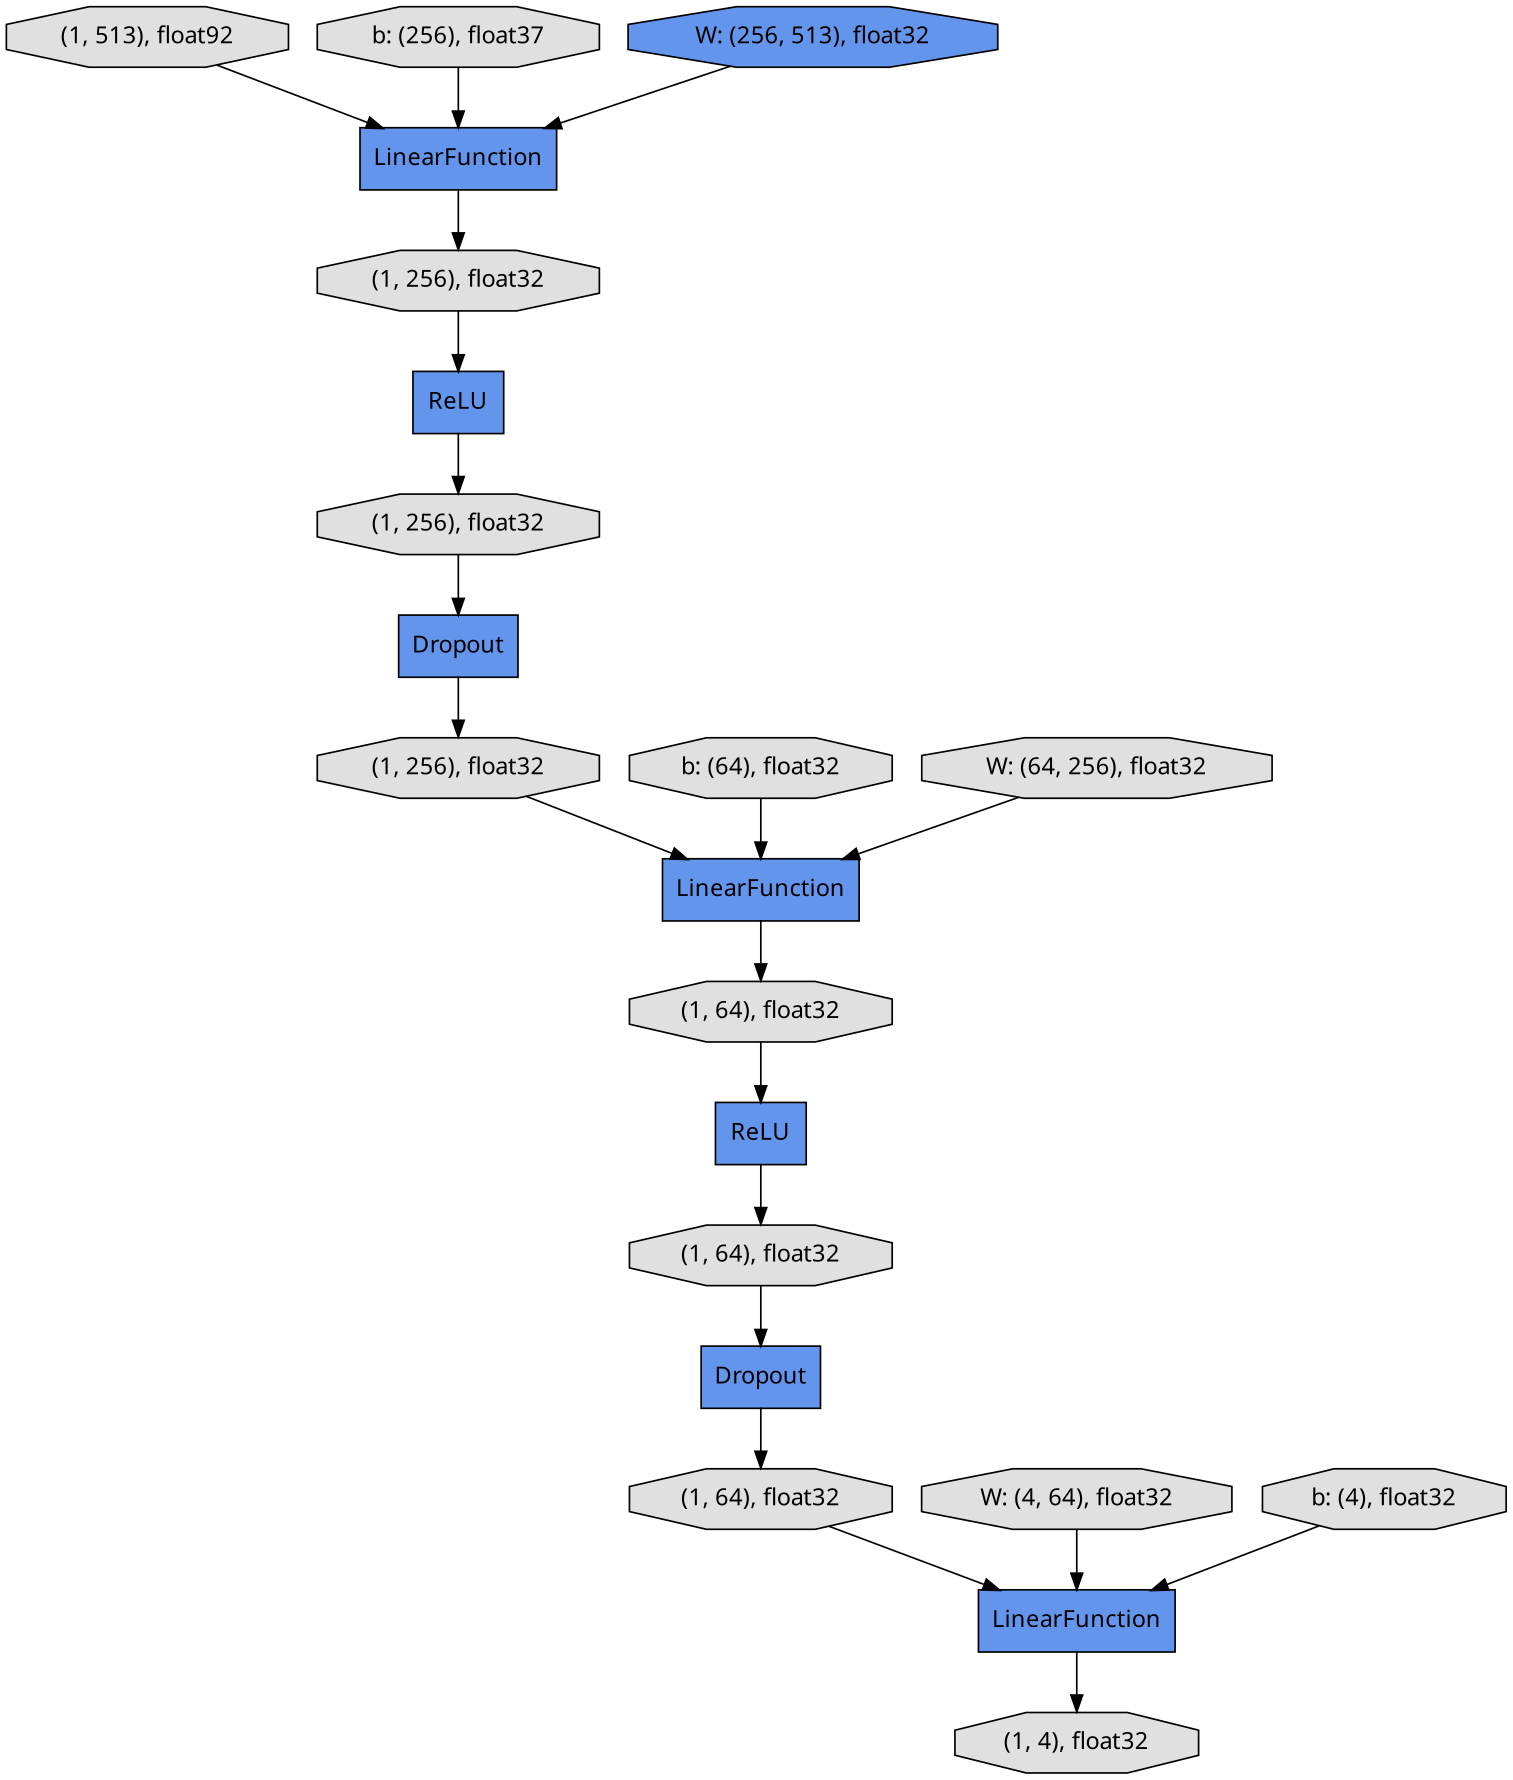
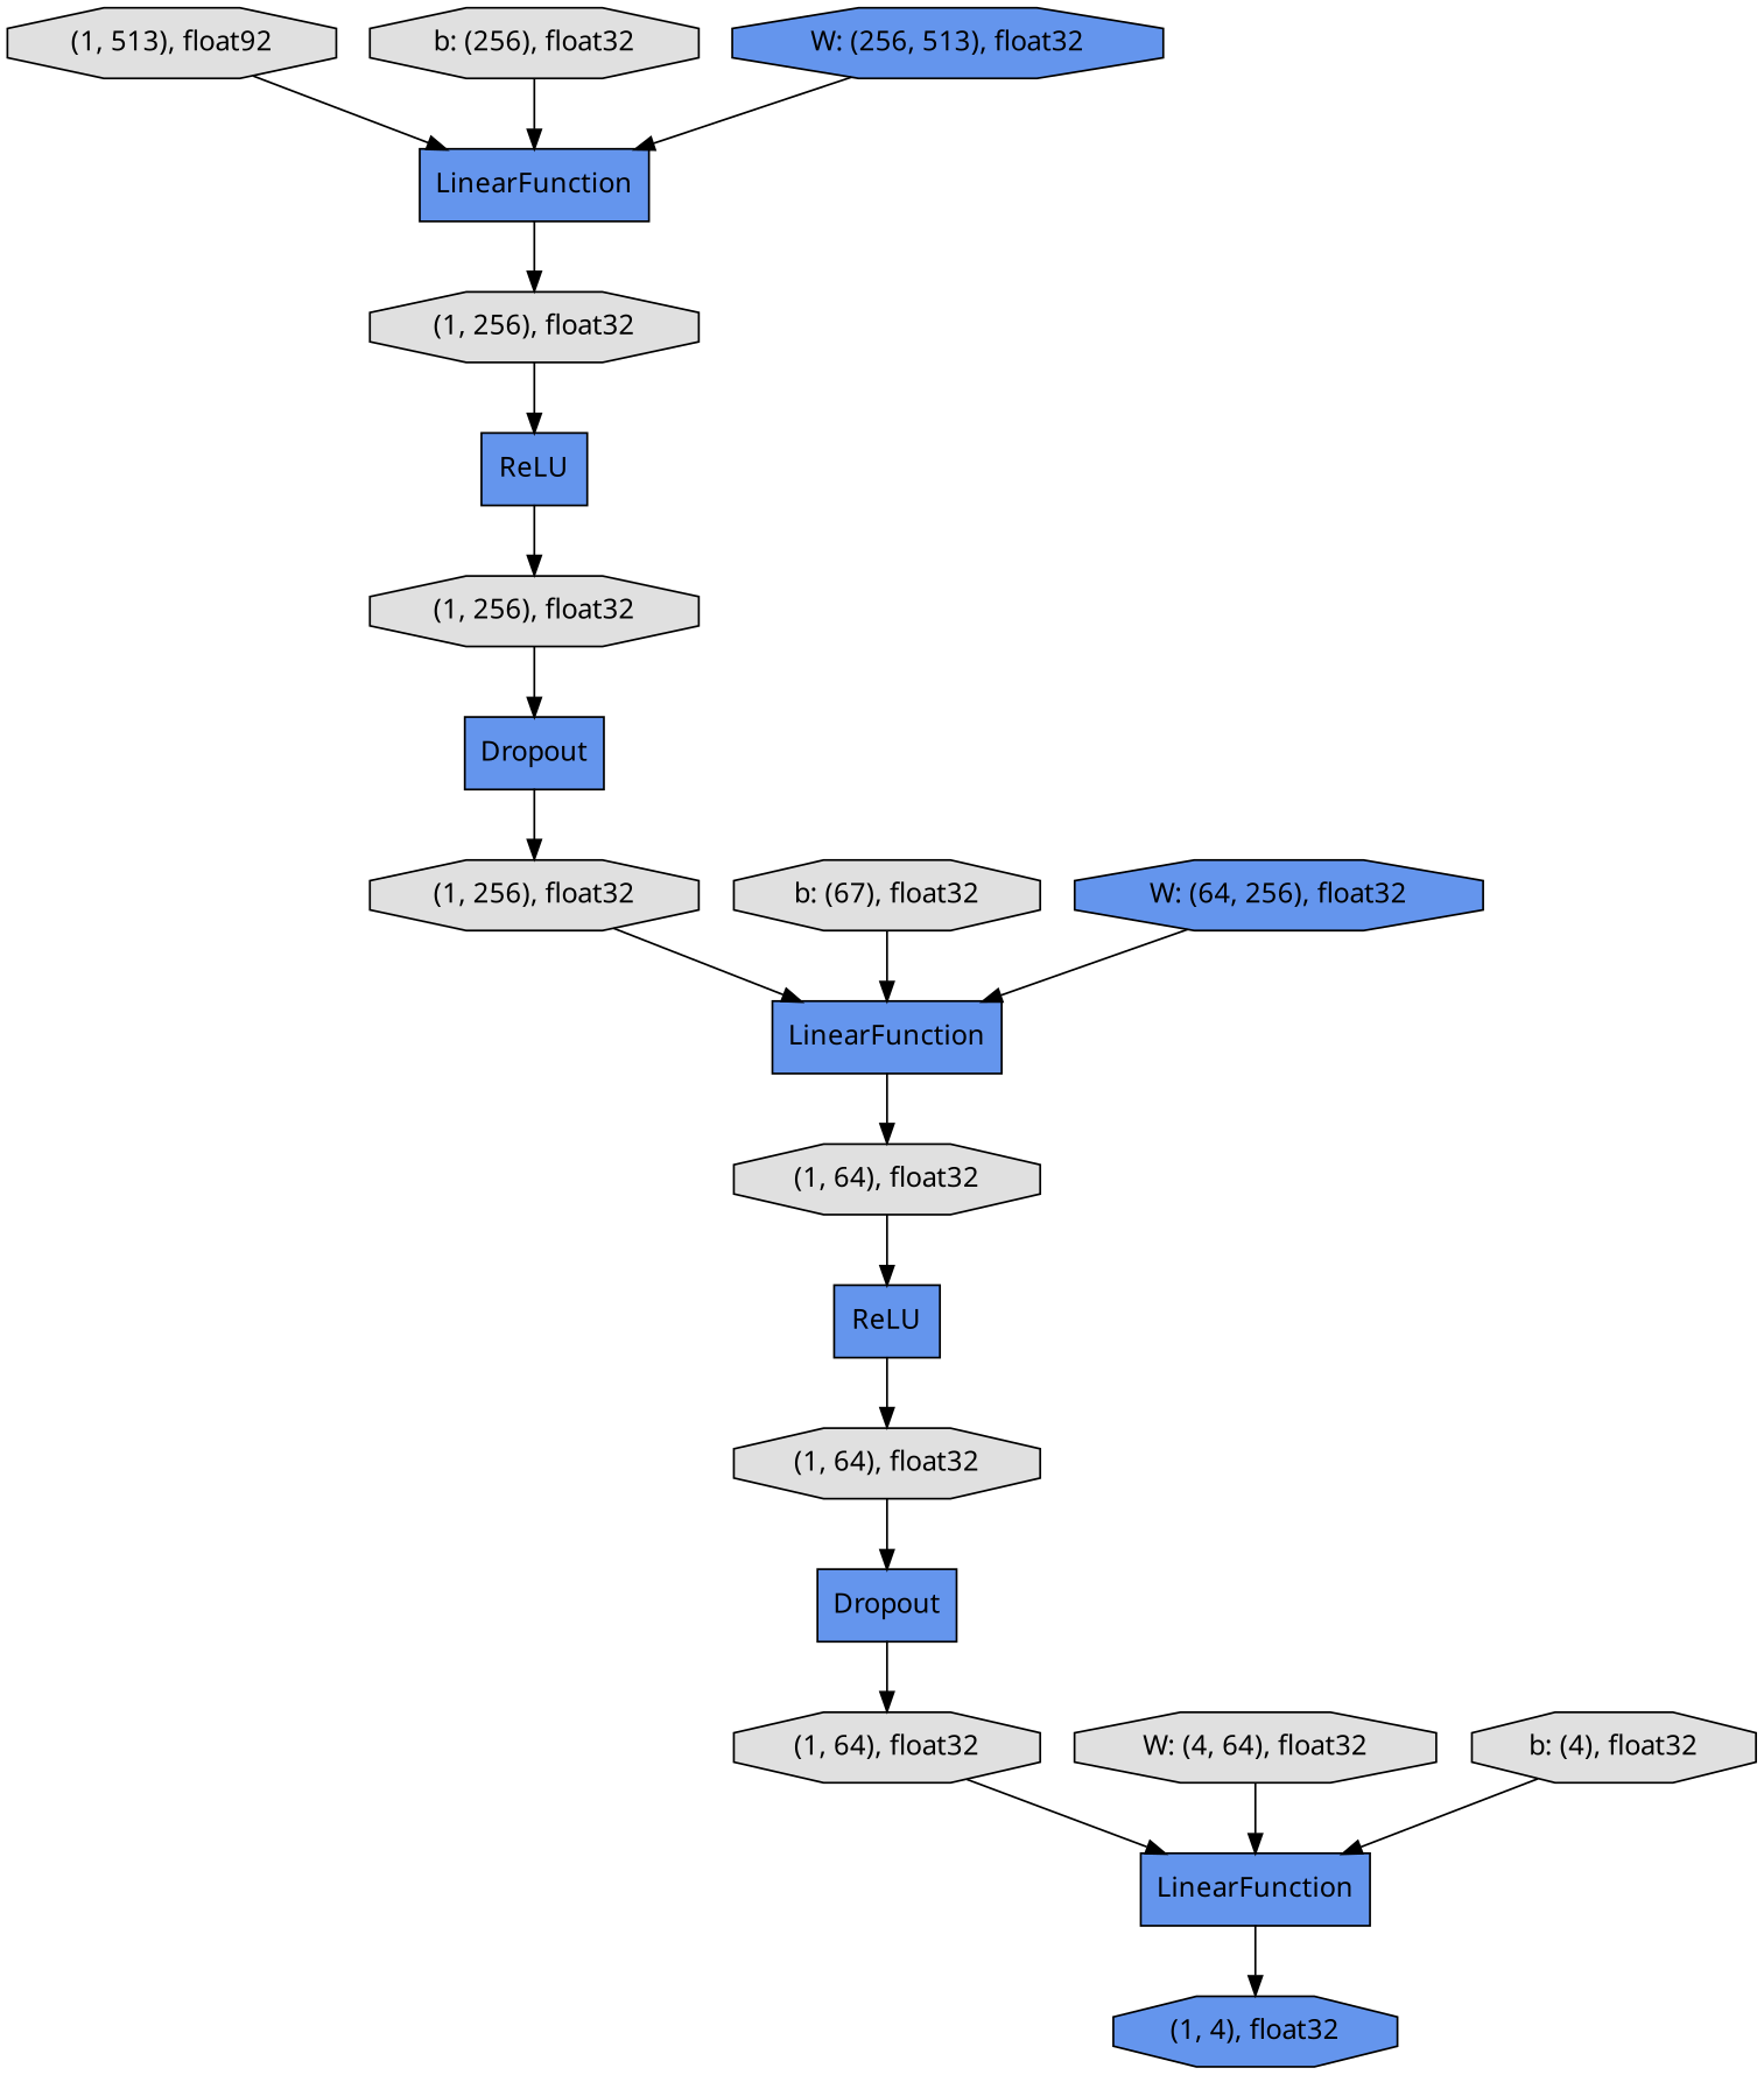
  digraph {
    fontname="Noto Sans"
    rankdir=TB
    node [fillcolor="#E0E0E0" fontname="Noto Sans" shape=octagon style=filled]
    edge [fontname="Noto Sans"]
    n1 [fillcolor="#6495ED" label=LinearFunction shape=record]
-   n2 [label="(1, 4), float32"]
+   n2 [fillcolor="#6495ED" label="(1, 4), float32"]
    n3 [label="(1, 64), float32"]
    n4 [fillcolor="#6495ED" label=Dropout shape=record]
    n5 [label="(1, 64), float32"]
    n6 [label="(1, 513), float92"]
    n7 [fillcolor="#6495ED" label=LinearFunction shape=record]
    n8 [label="(1, 256), float32"]
    n9 [fillcolor="#6495ED" label=Dropout shape=record]
    n10 [label="(1, 256), float32"]
    n11 [fillcolor="#6495ED" label=LinearFunction shape=record]
    n12 [fillcolor="#6495ED" label=ReLU shape=record]
    n13 [label="(1, 256), float32"]
    n14 [label="(1, 64), float32"]
    n15 [fillcolor="#6495ED" label=ReLU shape=record]
-   n16 [label="b: (256), float37"]
+   n16 [label="b: (256), float32"]
    n17 [label="W: (4, 64), float32"]
-   n18 [label="b: (64), float32"]
+   n18 [label="b: (67), float32"]
    n19 [fillcolor="#6495ED" label="W: (256, 513), float32"]
-   n20 [label="W: (64, 256), float32"]
+   n20 [fillcolor="#6495ED" label="W: (64, 256), float32"]
    n21 [label="b: (4), float32"]
    n1 -> n2
    n3 -> n4
    n4 -> n5
    n5 -> n1
    n6 -> n7
    n7 -> n8
    n8 -> n12
    n9 -> n10
    n10 -> n11
    n11 -> n14
    n12 -> n13
    n13 -> n9
    n14 -> n15
    n15 -> n3
    n16 -> n7
    n17 -> n1
    n18 -> n11
    n19 -> n7
    n20 -> n11
    n21 -> n1
  }
